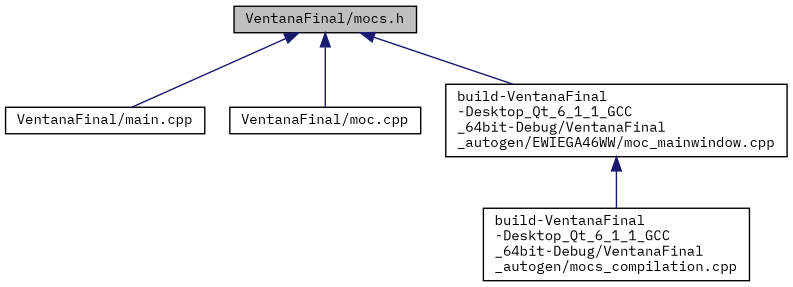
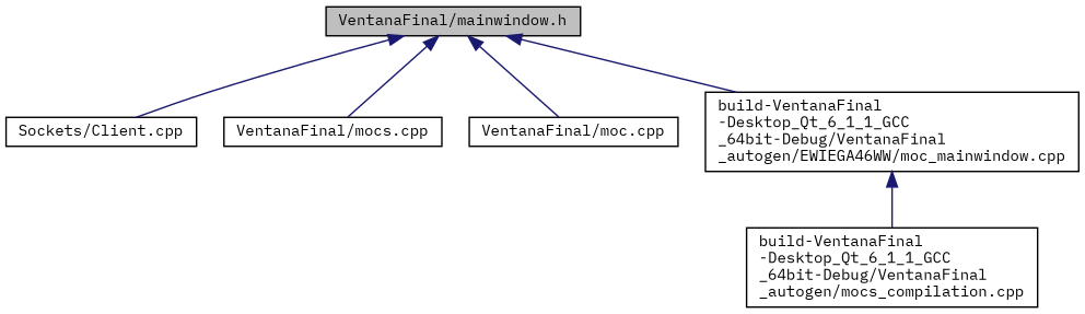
  digraph {
    fontname="IBM Plex Mono"
    node [color=black fillcolor=white fontname="IBM Plex Mono" fontsize=10 shape=record style=filled]
    edge [color=midnightblue dir=back fontname="IBM Plex Mono" fontsize=10 labelfontname=Helvetica labelfontsize=10 style=solid]
-   n1 [fillcolor=grey75 fontcolor=black height=0.2 label="VentanaFinal/mocs.h" width=0.4]
-   n3 [height=0.2 label="VentanaFinal/main.cpp" width=0.4]
+   n1 [fillcolor=grey75 fontcolor=black height=0.2 label="VentanaFinal/mainwindow.h" width=0.4]
+   n2 [height=0.2 label="Sockets/Client.cpp" width=0.4]
+   n3 [height=0.2 label="VentanaFinal/mocs.cpp" width=0.4]
    n4 [height=0.2 label="VentanaFinal/moc.cpp" width=0.4]
    n5 [height=0.2 label="build-VentanaFinal\l-Desktop_Qt_6_1_1_GCC\l_64bit-Debug/VentanaFinal\l_autogen/EWIEGA46WW/moc_mainwindow.cpp" width=0.4]
    n6 [height=0.2 label="build-VentanaFinal\l-Desktop_Qt_6_1_1_GCC\l_64bit-Debug/VentanaFinal\l_autogen/mocs_compilation.cpp" width=0.4]
+   n1 -> n2
    n1 -> n3
    n1 -> n4
    n1 -> n5
    n5 -> n6
  }
